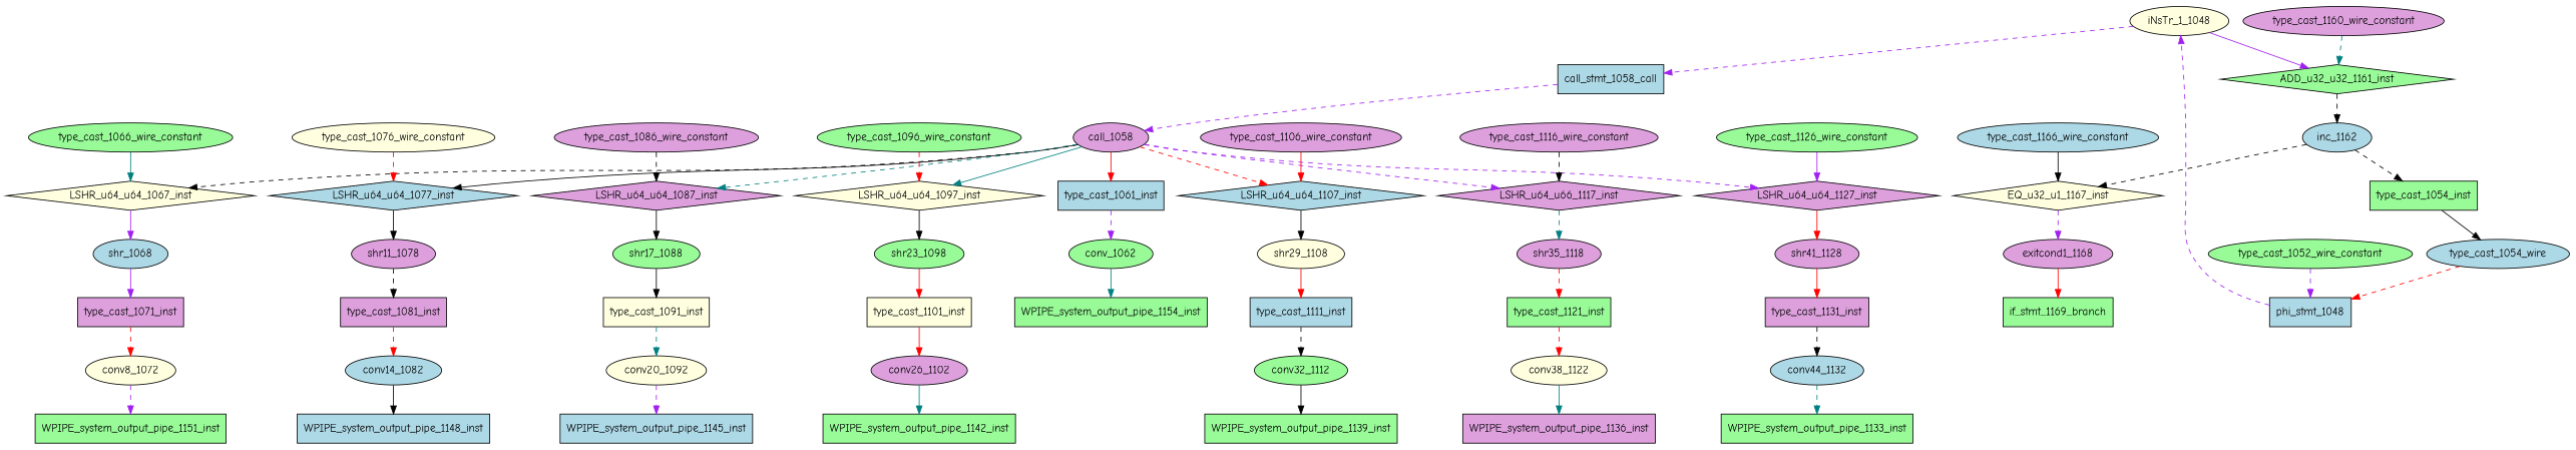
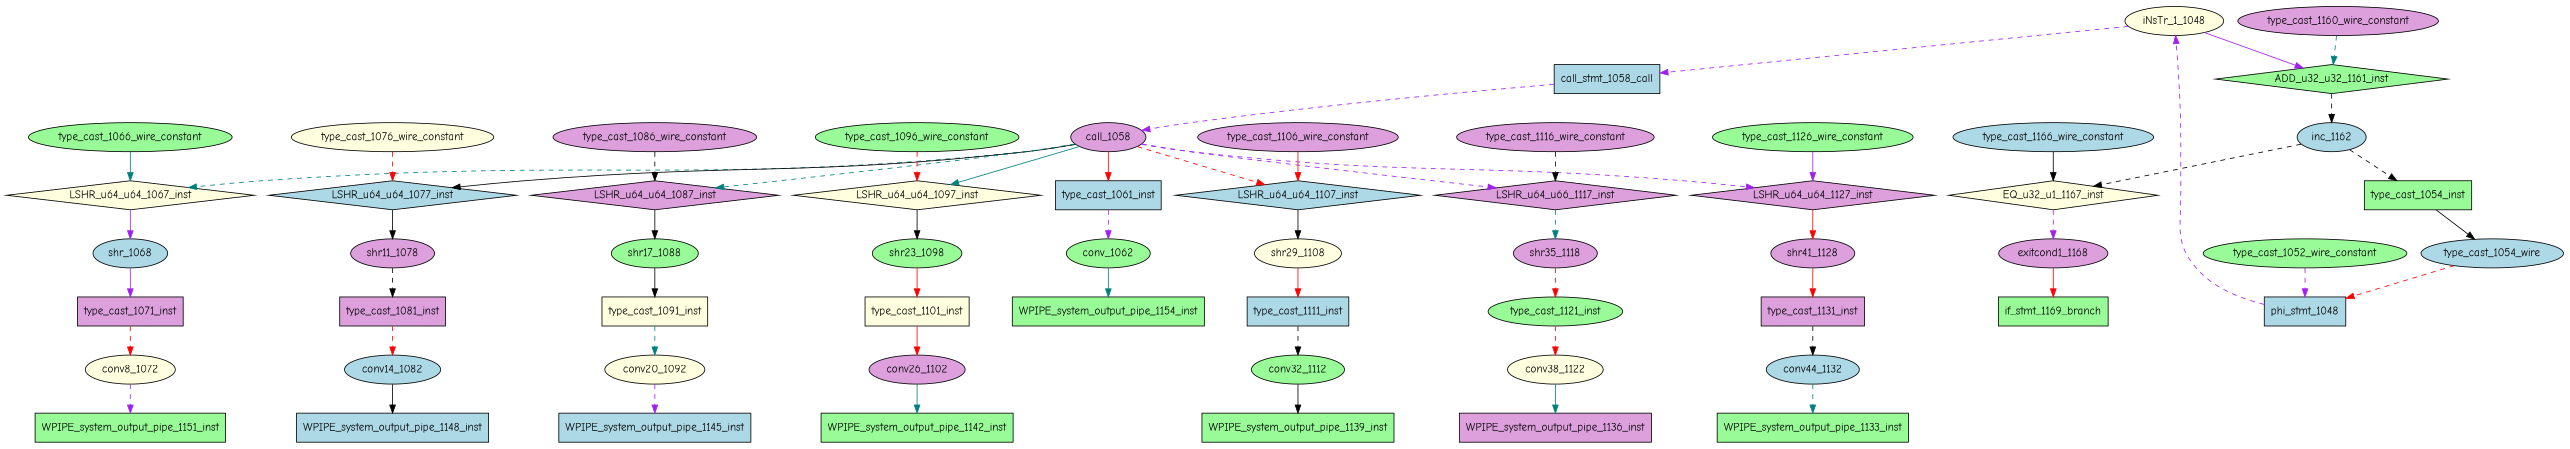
  digraph {
    fontname="Comic Neue"
    node [fillcolor=plum fontname="Comic Neue" shape=ellipse style=filled]
    edge [color=black fontname="Comic Neue" style=dashed]
    LSHR_u64_u64_1067_inst [fillcolor=lightyellow shape=diamond]
    call_1058
    LSHR_u64_u64_1077_inst [fillcolor=lightblue shape=diamond]
    LSHR_u64_u64_1087_inst [shape=diamond]
    LSHR_u64_u64_1097_inst [fillcolor=lightyellow shape=diamond]
    LSHR_u64_u64_1107_inst [fillcolor=lightblue shape=diamond]
    n7 [label=LSHR_u64_u66_1117_inst shape=diamond]
    LSHR_u64_u64_1127_inst [shape=diamond]
    type_cast_1061_inst [fillcolor=lightblue shape=rectangle]
    shr_1068 [fillcolor=lightblue]
    shr11_1078
    shr17_1088 [fillcolor=palegreen]
    shr23_1098 [fillcolor=palegreen]
    shr29_1108 [fillcolor=lightyellow]
    shr35_1118
    shr41_1128
    conv_1062 [fillcolor=palegreen]
    conv14_1082 [fillcolor=lightblue]
    WPIPE_system_output_pipe_1148_inst [fillcolor=lightblue shape=rectangle]
    conv20_1092 [fillcolor=lightyellow]
    WPIPE_system_output_pipe_1145_inst [fillcolor=lightblue shape=rectangle]
    WPIPE_system_output_pipe_1142_inst [fillcolor=palegreen shape=rectangle]
    conv26_1102
    conv32_1112 [fillcolor=palegreen]
    WPIPE_system_output_pipe_1139_inst [fillcolor=palegreen shape=rectangle]
    conv38_1122 [fillcolor=lightyellow]
    WPIPE_system_output_pipe_1136_inst [shape=rectangle]
    conv44_1132 [fillcolor=lightblue]
    WPIPE_system_output_pipe_1133_inst [fillcolor=palegreen shape=rectangle]
    conv8_1072 [fillcolor=lightyellow]
    WPIPE_system_output_pipe_1151_inst [fillcolor=palegreen shape=rectangle]
    WPIPE_system_output_pipe_1154_inst [fillcolor=palegreen shape=rectangle]
    if_stmt_1169_branch [fillcolor=palegreen shape=rectangle]
    exitcond1_1168
    iNsTr_1_1048 [fillcolor=lightyellow]
    ADD_u32_u32_1161_inst [fillcolor=palegreen shape=diamond]
    call_stmt_1058_call [fillcolor=lightblue shape=rectangle]
    inc_1162 [fillcolor=lightblue]
    EQ_u32_u1_1167_inst [fillcolor=lightyellow shape=diamond]
    type_cast_1054_inst [fillcolor=palegreen shape=rectangle]
    type_cast_1054_wire [fillcolor=lightblue]
    type_cast_1081_inst [shape=rectangle]
    type_cast_1091_inst [fillcolor=lightyellow shape=rectangle]
    type_cast_1101_inst [fillcolor=lightyellow shape=rectangle]
    type_cast_1111_inst [fillcolor=lightblue shape=rectangle]
-   type_cast_1121_inst [fillcolor=palegreen shape=rectangle]
+   type_cast_1121_inst [fillcolor=palegreen]
    type_cast_1131_inst [shape=rectangle]
    type_cast_1071_inst [shape=rectangle]
    type_cast_1052_wire_constant [fillcolor=palegreen]
    phi_stmt_1048 [fillcolor=lightblue shape=rectangle]
    type_cast_1066_wire_constant [fillcolor=palegreen]
    type_cast_1076_wire_constant [fillcolor=lightyellow]
    type_cast_1086_wire_constant
    type_cast_1096_wire_constant [fillcolor=palegreen]
    type_cast_1106_wire_constant
    type_cast_1116_wire_constant
    type_cast_1126_wire_constant [fillcolor=palegreen]
    type_cast_1160_wire_constant
    type_cast_1166_wire_constant [fillcolor=lightblue]
    LSHR_u64_u64_1067_inst -> shr_1068 [color=purple style=solid]
-   call_1058 -> LSHR_u64_u64_1067_inst
+   call_1058 -> LSHR_u64_u64_1067_inst [color=teal]
    call_1058 -> LSHR_u64_u64_1077_inst [style=solid]
    call_1058 -> LSHR_u64_u64_1087_inst [color=teal]
    call_1058 -> LSHR_u64_u64_1097_inst [color=teal style=solid]
    call_1058 -> LSHR_u64_u64_1107_inst [color=red]
    call_1058 -> n7 [color=purple]
    call_1058 -> LSHR_u64_u64_1127_inst [color=purple]
    call_1058 -> type_cast_1061_inst [color=red style=solid]
    LSHR_u64_u64_1077_inst -> shr11_1078 [style=solid]
    LSHR_u64_u64_1087_inst -> shr17_1088 [style=solid]
    LSHR_u64_u64_1097_inst -> shr23_1098 [style=solid]
    LSHR_u64_u64_1107_inst -> shr29_1108 [style=solid]
    n7 -> shr35_1118 [color=teal]
    LSHR_u64_u64_1127_inst -> shr41_1128 [color=red style=solid]
    type_cast_1061_inst -> conv_1062 [color=purple]
    shr_1068 -> type_cast_1071_inst [color=purple style=solid]
    shr11_1078 -> type_cast_1081_inst
    shr17_1088 -> type_cast_1091_inst [style=solid]
    shr23_1098 -> type_cast_1101_inst [color=red style=solid]
    shr29_1108 -> type_cast_1111_inst [color=red style=solid]
    shr35_1118 -> type_cast_1121_inst [color=red]
    shr41_1128 -> type_cast_1131_inst [color=red style=solid]
    conv_1062 -> WPIPE_system_output_pipe_1154_inst [color=teal style=solid]
    conv14_1082 -> WPIPE_system_output_pipe_1148_inst [style=solid]
    conv20_1092 -> WPIPE_system_output_pipe_1145_inst [color=purple]
    conv26_1102 -> WPIPE_system_output_pipe_1142_inst [color=teal style=solid]
    conv32_1112 -> WPIPE_system_output_pipe_1139_inst [style=solid]
    conv38_1122 -> WPIPE_system_output_pipe_1136_inst [color=teal style=solid]
    conv44_1132 -> WPIPE_system_output_pipe_1133_inst [color=teal]
    conv8_1072 -> WPIPE_system_output_pipe_1151_inst [color=purple]
    exitcond1_1168 -> if_stmt_1169_branch [color=red style=solid]
    iNsTr_1_1048 -> ADD_u32_u32_1161_inst [color=purple style=solid]
    iNsTr_1_1048 -> call_stmt_1058_call [color=purple]
    ADD_u32_u32_1161_inst -> inc_1162
    call_stmt_1058_call -> call_1058 [color=purple]
    inc_1162 -> EQ_u32_u1_1167_inst
    inc_1162 -> type_cast_1054_inst
    EQ_u32_u1_1167_inst -> exitcond1_1168 [color=purple]
    type_cast_1054_inst -> type_cast_1054_wire [style=solid]
    type_cast_1054_wire -> phi_stmt_1048 [color=red]
    type_cast_1081_inst -> conv14_1082 [color=red]
    type_cast_1091_inst -> conv20_1092 [color=teal]
    type_cast_1101_inst -> conv26_1102 [color=red style=solid]
    type_cast_1111_inst -> conv32_1112
    type_cast_1121_inst -> conv38_1122 [color=red]
    type_cast_1131_inst -> conv44_1132
    type_cast_1071_inst -> conv8_1072 [color=red]
    type_cast_1052_wire_constant -> phi_stmt_1048 [color=purple]
    phi_stmt_1048 -> iNsTr_1_1048 [color=purple]
    type_cast_1066_wire_constant -> LSHR_u64_u64_1067_inst [color=teal style=solid]
    type_cast_1076_wire_constant -> LSHR_u64_u64_1077_inst [color=red]
    type_cast_1086_wire_constant -> LSHR_u64_u64_1087_inst
    type_cast_1096_wire_constant -> LSHR_u64_u64_1097_inst [color=red]
    type_cast_1106_wire_constant -> LSHR_u64_u64_1107_inst [color=red style=solid]
    type_cast_1116_wire_constant -> n7
    type_cast_1126_wire_constant -> LSHR_u64_u64_1127_inst [color=purple style=solid]
    type_cast_1160_wire_constant -> ADD_u32_u32_1161_inst [color=teal]
    type_cast_1166_wire_constant -> EQ_u32_u1_1167_inst [style=solid]
  }
